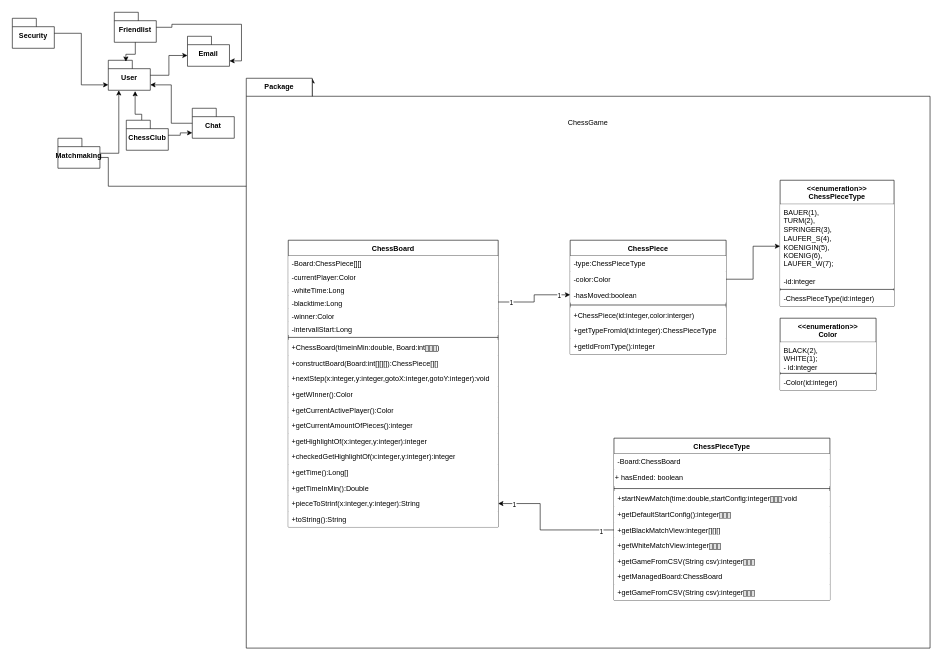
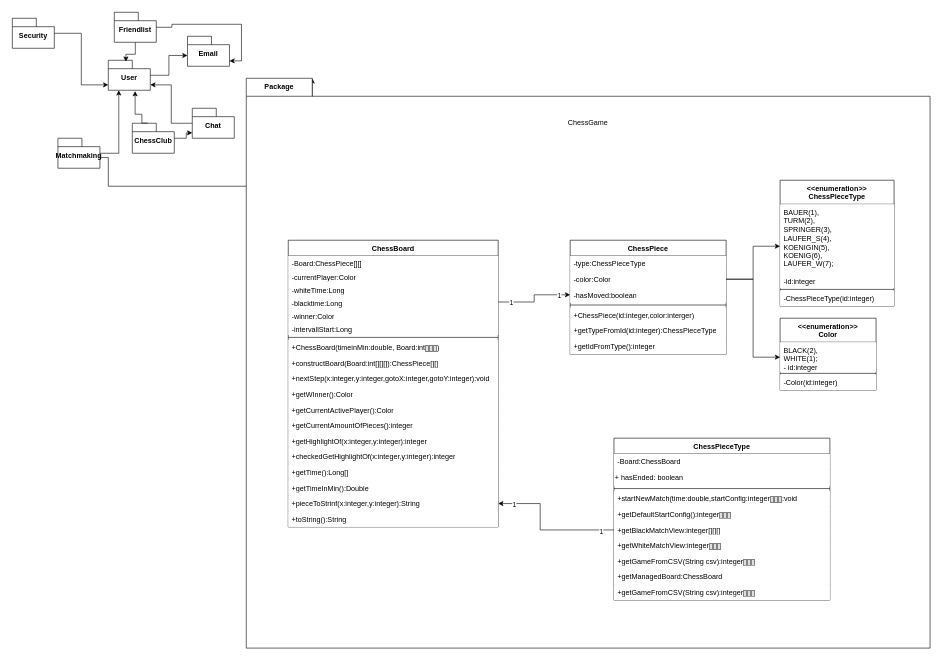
  <mxCell id="0" />
  <mxCell id="1" parent="0" />
  <mxCell id="2" value="Email" style="shape=folder;fontStyle=1;spacingTop=10;tabWidth=40;tabHeight=14;tabPosition=left;html=1;whiteSpace=wrap;strokeColor=#000000;" parent="1" vertex="1"><mxGeometry x="312" y="60" width="70" height="50" as="geometry" /></mxCell>
  <mxCell id="3" value="Security" style="shape=folder;fontStyle=1;spacingTop=10;tabWidth=40;tabHeight=14;tabPosition=left;html=1;whiteSpace=wrap;strokeColor=#000000;" parent="1" vertex="1"><mxGeometry x="20" y="30" width="70" height="50" as="geometry" /></mxCell>
  <mxCell id="4" value="Friendlist" style="shape=folder;fontStyle=1;spacingTop=10;tabWidth=40;tabHeight=14;tabPosition=left;html=1;whiteSpace=wrap;strokeColor=#000000;" parent="1" vertex="1"><mxGeometry x="190" y="20" width="70" height="50" as="geometry" /></mxCell>
  <mxCell id="5" value="Chat" style="shape=folder;fontStyle=1;spacingTop=10;tabWidth=40;tabHeight=14;tabPosition=left;html=1;whiteSpace=wrap;strokeColor=#000000;" parent="1" vertex="1"><mxGeometry x="320" y="180" width="70" height="50" as="geometry" /></mxCell>
  <mxCell id="6" value="Matchmaking" style="shape=folder;fontStyle=1;spacingTop=10;tabWidth=40;tabHeight=14;tabPosition=left;html=1;whiteSpace=wrap;strokeColor=#000000;" parent="1" vertex="1"><mxGeometry x="96" y="230" width="70" height="50" as="geometry" /></mxCell>
  <mxCell id="7" value="User" style="shape=folder;fontStyle=1;spacingTop=10;tabWidth=40;tabHeight=14;tabPosition=left;html=1;whiteSpace=wrap;strokeColor=#000000;" parent="1" vertex="1"><mxGeometry x="180" y="100" width="70" height="50" as="geometry" /></mxCell>
- <mxCell id="8" value="ChessClub" style="shape=folder;fontStyle=1;spacingTop=10;tabWidth=40;tabHeight=14;tabPosition=left;html=1;whiteSpace=wrap;strokeColor=#000000;" parent="1" vertex="1"><mxGeometry x="210" y="200" width="70" height="50" as="geometry" /></mxCell>
+ <mxCell id="8" value="ChessClub" style="shape=folder;fontStyle=1;spacingTop=10;tabWidth=40;tabHeight=14;tabPosition=left;html=1;whiteSpace=wrap;strokeColor=#000000;" parent="1" vertex="1"><mxGeometry x="220" y="205" width="70" height="50" as="geometry" /></mxCell>
  <mxCell id="9" style="edgeStyle=orthogonalEdgeStyle;rounded=0;orthogonalLoop=1;jettySize=auto;html=1;entryX=0;entryY=0;entryDx=0;entryDy=32;entryPerimeter=0;strokeColor=#000000;" parent="1" source="7" target="2" edge="1"><mxGeometry relative="1" as="geometry" /></mxCell>
  <mxCell id="10" style="edgeStyle=orthogonalEdgeStyle;rounded=0;orthogonalLoop=1;jettySize=auto;html=1;entryX=0.419;entryY=0.047;entryDx=0;entryDy=0;entryPerimeter=0;strokeColor=#000000;" parent="1" source="4" target="7" edge="1"><mxGeometry relative="1" as="geometry" /></mxCell>
  <mxCell id="11" style="edgeStyle=orthogonalEdgeStyle;rounded=0;orthogonalLoop=1;jettySize=auto;html=1;entryX=0;entryY=0;entryDx=70;entryDy=41;entryPerimeter=0;strokeColor=#000000;" parent="1" source="5" target="7" edge="1"><mxGeometry relative="1" as="geometry" /></mxCell>
  <mxCell id="12" style="edgeStyle=orthogonalEdgeStyle;rounded=0;orthogonalLoop=1;jettySize=auto;html=1;exitX=0;exitY=0;exitDx=70;exitDy=32;exitPerimeter=0;entryX=0;entryY=0;entryDx=110;entryDy=0;entryPerimeter=0;" parent="1" source="6" target="18" edge="1"><mxGeometry relative="1" as="geometry"><mxPoint x="480" y="371" as="targetPoint" /><Array as="points"><mxPoint x="180" y="262" /><mxPoint x="180" y="310" /></Array></mxGeometry></mxCell>
  <mxCell id="13" style="edgeStyle=orthogonalEdgeStyle;rounded=0;orthogonalLoop=1;jettySize=auto;html=1;strokeColor=#000000;entryX=0.639;entryY=1.028;entryDx=0;entryDy=0;entryPerimeter=0;exitX=0.367;exitY=-0.007;exitDx=0;exitDy=0;exitPerimeter=0;" parent="1" source="8" target="7" edge="1"><mxGeometry relative="1" as="geometry"><mxPoint x="311" y="190" as="targetPoint" /><Array as="points"><mxPoint x="236" y="190" /><mxPoint x="225" y="190" /></Array></mxGeometry></mxCell>
  <mxCell id="14" style="edgeStyle=orthogonalEdgeStyle;rounded=0;orthogonalLoop=1;jettySize=auto;html=1;entryX=0.25;entryY=1;entryDx=0;entryDy=0;entryPerimeter=0;strokeColor=#000000;" parent="1" source="6" target="7" edge="1"><mxGeometry relative="1" as="geometry" /></mxCell>
  <mxCell id="15" style="edgeStyle=orthogonalEdgeStyle;rounded=0;orthogonalLoop=1;jettySize=auto;html=1;entryX=0;entryY=0;entryDx=70;entryDy=41;entryPerimeter=0;strokeColor=#000000;" parent="1" source="4" target="2" edge="1"><mxGeometry relative="1" as="geometry" /></mxCell>
  <mxCell id="16" style="edgeStyle=orthogonalEdgeStyle;rounded=0;orthogonalLoop=1;jettySize=auto;html=1;entryX=0;entryY=0;entryDx=0;entryDy=41;entryPerimeter=0;strokeColor=#000000;" parent="1" source="3" target="7" edge="1"><mxGeometry relative="1" as="geometry" /></mxCell>
  <mxCell id="17" style="edgeStyle=orthogonalEdgeStyle;rounded=0;orthogonalLoop=1;jettySize=auto;html=1;entryX=0;entryY=0;entryDx=0;entryDy=41;entryPerimeter=0;strokeColor=#000000;" parent="1" source="8" target="5" edge="1"><mxGeometry relative="1" as="geometry" /></mxCell>
  <mxCell id="18" value="Package" style="shape=folder;fontStyle=1;tabWidth=110;tabHeight=30;tabPosition=left;html=1;boundedLbl=1;labelInHeader=1;container=1;collapsible=0;whiteSpace=wrap;" parent="1" vertex="1"><mxGeometry x="410" y="130" width="1140" height="950" as="geometry" /></mxCell>
  <mxCell id="19" value="ChessGame" style="html=1;strokeColor=none;resizeWidth=1;resizeHeight=1;fillColor=none;part=1;connectable=0;allowArrows=0;deletable=0;whiteSpace=wrap;" parent="18" vertex="1"><mxGeometry width="1140" height="89.865" relative="1" as="geometry"><mxPoint y="30" as="offset" /></mxGeometry></mxCell>
  <mxCell id="20" value="ChessPieceType" style="swimlane;fontStyle=1;align=center;verticalAlign=top;childLayout=stackLayout;horizontal=1;startSize=26;horizontalStack=0;resizeParent=1;resizeParentMax=0;resizeLast=0;collapsible=1;marginBottom=0;whiteSpace=wrap;html=1;fillColor=#FFFFFF;" parent="18" vertex="1"><mxGeometry x="613" y="600" width="360" height="270" as="geometry" /></mxCell>
  <mxCell id="21" value="-Board:ChessBoard" style="text;strokeColor=none;fillColor=#FFFFFF;align=left;verticalAlign=top;spacingLeft=4;spacingRight=4;overflow=hidden;rotatable=0;points=[[0,0.5],[1,0.5]];portConstraint=eastwest;whiteSpace=wrap;html=1;" parent="20" vertex="1"><mxGeometry y="26" width="360" height="26" as="geometry" /></mxCell>
  <mxCell id="22" value="+ hasEnded: boolean" style="text;whiteSpace=wrap;html=1;fillColor=#FFFFFF;" parent="20" vertex="1"><mxGeometry y="52" width="360" height="28" as="geometry" /></mxCell>
  <mxCell id="23" value="" style="line;strokeWidth=1;fillColor=#FFFFFF;align=left;verticalAlign=middle;spacingTop=-1;spacingLeft=3;spacingRight=3;rotatable=0;labelPosition=right;points=[];portConstraint=eastwest;strokeColor=inherit;" parent="20" vertex="1"><mxGeometry y="80" width="360" height="8" as="geometry" /></mxCell>
  <mxCell id="24" value="+startNewMatch(time:double,startConfig:integer[][][]:void" style="text;strokeColor=none;fillColor=#FFFFFF;align=left;verticalAlign=top;spacingLeft=4;spacingRight=4;overflow=hidden;rotatable=0;points=[[0,0.5],[1,0.5]];portConstraint=eastwest;whiteSpace=wrap;html=1;" parent="20" vertex="1"><mxGeometry y="88" width="360" height="26" as="geometry" /></mxCell>
  <mxCell id="25" value="+getDefaultStartConfig():integer[][][]" style="text;strokeColor=none;fillColor=#FFFFFF;align=left;verticalAlign=top;spacingLeft=4;spacingRight=4;overflow=hidden;rotatable=0;points=[[0,0.5],[1,0.5]];portConstraint=eastwest;whiteSpace=wrap;html=1;" parent="20" vertex="1"><mxGeometry y="114" width="360" height="26" as="geometry" /></mxCell>
  <mxCell id="26" value="+getBlackMatchView:integer[][][]" style="text;strokeColor=none;fillColor=#FFFFFF;align=left;verticalAlign=top;spacingLeft=4;spacingRight=4;overflow=hidden;rotatable=0;points=[[0,0.5],[1,0.5]];portConstraint=eastwest;whiteSpace=wrap;html=1;" parent="20" vertex="1"><mxGeometry y="140" width="360" height="26" as="geometry" /></mxCell>
  <mxCell id="27" value="+getWhiteMatchView:integer[][][]" style="text;strokeColor=none;fillColor=#FFFFFF;align=left;verticalAlign=top;spacingLeft=4;spacingRight=4;overflow=hidden;rotatable=0;points=[[0,0.5],[1,0.5]];portConstraint=eastwest;whiteSpace=wrap;html=1;" parent="20" vertex="1"><mxGeometry y="166" width="360" height="26" as="geometry" /></mxCell>
  <mxCell id="28" value="+getGameFromCSV(String csv):integer[][][]" style="text;strokeColor=none;fillColor=#FFFFFF;align=left;verticalAlign=top;spacingLeft=4;spacingRight=4;overflow=hidden;rotatable=0;points=[[0,0.5],[1,0.5]];portConstraint=eastwest;whiteSpace=wrap;html=1;" parent="20" vertex="1"><mxGeometry y="192" width="360" height="26" as="geometry" /></mxCell>
  <mxCell id="29" value="+getManagedBoard:ChessBoard" style="text;strokeColor=none;fillColor=#FFFFFF;align=left;verticalAlign=top;spacingLeft=4;spacingRight=4;overflow=hidden;rotatable=0;points=[[0,0.5],[1,0.5]];portConstraint=eastwest;whiteSpace=wrap;html=1;" parent="20" vertex="1"><mxGeometry y="218" width="360" height="26" as="geometry" /></mxCell>
  <mxCell id="30" value="+getGameFromCSV(String csv):integer[][][]" style="text;strokeColor=none;fillColor=#FFFFFF;align=left;verticalAlign=top;spacingLeft=4;spacingRight=4;overflow=hidden;rotatable=0;points=[[0,0.5],[1,0.5]];portConstraint=eastwest;whiteSpace=wrap;html=1;" parent="20" vertex="1"><mxGeometry y="244" width="360" height="26" as="geometry" /></mxCell>
  <mxCell id="31" value="ChessBoard" style="swimlane;fontStyle=1;align=center;verticalAlign=top;childLayout=stackLayout;horizontal=1;startSize=26;horizontalStack=0;resizeParent=1;resizeParentMax=0;resizeLast=0;collapsible=1;marginBottom=0;whiteSpace=wrap;html=1;fillColor=#FFFFFF;" parent="18" vertex="1"><mxGeometry x="70" y="270" width="350" height="478" as="geometry" /></mxCell>
  <mxCell id="32" value="-Board:ChessPiece[][]" style="text;strokeColor=none;fillColor=#FFFFFF;align=left;verticalAlign=top;spacingLeft=4;spacingRight=4;overflow=hidden;rotatable=0;points=[[0,0.5],[1,0.5]];portConstraint=eastwest;whiteSpace=wrap;html=1;" parent="31" vertex="1"><mxGeometry y="26" width="350" height="22" as="geometry" /></mxCell>
  <mxCell id="33" value="-currentPlayer:Color" style="text;strokeColor=none;fillColor=#FFFFFF;align=left;verticalAlign=top;spacingLeft=4;spacingRight=4;overflow=hidden;rotatable=0;points=[[0,0.5],[1,0.5]];portConstraint=eastwest;whiteSpace=wrap;html=1;" parent="31" vertex="1"><mxGeometry y="48" width="350" height="22" as="geometry" /></mxCell>
  <mxCell id="34" value="-whiteTime:Long" style="text;strokeColor=none;fillColor=#FFFFFF;align=left;verticalAlign=top;spacingLeft=4;spacingRight=4;overflow=hidden;rotatable=0;points=[[0,0.5],[1,0.5]];portConstraint=eastwest;whiteSpace=wrap;html=1;" parent="31" vertex="1"><mxGeometry y="70" width="350" height="22" as="geometry" /></mxCell>
  <mxCell id="35" value="-blacktime:Long" style="text;strokeColor=none;fillColor=#FFFFFF;align=left;verticalAlign=top;spacingLeft=4;spacingRight=4;overflow=hidden;rotatable=0;points=[[0,0.5],[1,0.5]];portConstraint=eastwest;whiteSpace=wrap;html=1;" parent="31" vertex="1"><mxGeometry y="92" width="350" height="22" as="geometry" /></mxCell>
  <mxCell id="36" value="-winner:Color" style="text;strokeColor=none;fillColor=#FFFFFF;align=left;verticalAlign=top;spacingLeft=4;spacingRight=4;overflow=hidden;rotatable=0;points=[[0,0.5],[1,0.5]];portConstraint=eastwest;whiteSpace=wrap;html=1;" parent="31" vertex="1"><mxGeometry y="114" width="350" height="22" as="geometry" /></mxCell>
  <mxCell id="37" value="-intervallStart:Long" style="text;strokeColor=none;fillColor=#FFFFFF;align=left;verticalAlign=top;spacingLeft=4;spacingRight=4;overflow=hidden;rotatable=0;points=[[0,0.5],[1,0.5]];portConstraint=eastwest;whiteSpace=wrap;html=1;" parent="31" vertex="1"><mxGeometry y="136" width="350" height="22" as="geometry" /></mxCell>
  <mxCell id="38" value="" style="line;strokeWidth=1;fillColor=#FFFFFF;align=left;verticalAlign=middle;spacingTop=-1;spacingLeft=3;spacingRight=3;rotatable=0;labelPosition=right;points=[];portConstraint=eastwest;strokeColor=inherit;" parent="31" vertex="1"><mxGeometry y="158" width="350" height="8" as="geometry" /></mxCell>
  <mxCell id="39" value="+ChessBoard(timeinMin:double, Board:int[][][])" style="text;strokeColor=none;fillColor=#FFFFFF;align=left;verticalAlign=top;spacingLeft=4;spacingRight=4;overflow=hidden;rotatable=0;points=[[0,0.5],[1,0.5]];portConstraint=eastwest;whiteSpace=wrap;html=1;" parent="31" vertex="1"><mxGeometry y="166" width="350" height="26" as="geometry" /></mxCell>
  <mxCell id="40" value="+constructBoard(Board:int[][][]):ChessPiece[][]" style="text;strokeColor=none;fillColor=#FFFFFF;align=left;verticalAlign=top;spacingLeft=4;spacingRight=4;overflow=hidden;rotatable=0;points=[[0,0.5],[1,0.5]];portConstraint=eastwest;whiteSpace=wrap;html=1;" parent="31" vertex="1"><mxGeometry y="192" width="350" height="26" as="geometry" /></mxCell>
  <mxCell id="41" value="+nextStep(x:integer,y:integer,gotoX:integer,gotoY:integer):void" style="text;strokeColor=none;fillColor=#FFFFFF;align=left;verticalAlign=top;spacingLeft=4;spacingRight=4;overflow=hidden;rotatable=0;points=[[0,0.5],[1,0.5]];portConstraint=eastwest;whiteSpace=wrap;html=1;" parent="31" vertex="1"><mxGeometry y="218" width="350" height="26" as="geometry" /></mxCell>
  <mxCell id="42" value="+getWInner():Color" style="text;strokeColor=none;fillColor=#FFFFFF;align=left;verticalAlign=top;spacingLeft=4;spacingRight=4;overflow=hidden;rotatable=0;points=[[0,0.5],[1,0.5]];portConstraint=eastwest;whiteSpace=wrap;html=1;" parent="31" vertex="1"><mxGeometry y="244" width="350" height="26" as="geometry" /></mxCell>
  <mxCell id="43" value="+getCurrentActivePlayer():Color" style="text;strokeColor=none;fillColor=#FFFFFF;align=left;verticalAlign=top;spacingLeft=4;spacingRight=4;overflow=hidden;rotatable=0;points=[[0,0.5],[1,0.5]];portConstraint=eastwest;whiteSpace=wrap;html=1;" parent="31" vertex="1"><mxGeometry y="270" width="350" height="26" as="geometry" /></mxCell>
  <mxCell id="44" value="+getCurrentAmountOfPieces():integer" style="text;strokeColor=none;fillColor=#FFFFFF;align=left;verticalAlign=top;spacingLeft=4;spacingRight=4;overflow=hidden;rotatable=0;points=[[0,0.5],[1,0.5]];portConstraint=eastwest;whiteSpace=wrap;html=1;" parent="31" vertex="1"><mxGeometry y="296" width="350" height="26" as="geometry" /></mxCell>
  <mxCell id="45" value="+getHighlightOf(x:integer,y:integer):integer" style="text;strokeColor=none;fillColor=#FFFFFF;align=left;verticalAlign=top;spacingLeft=4;spacingRight=4;overflow=hidden;rotatable=0;points=[[0,0.5],[1,0.5]];portConstraint=eastwest;whiteSpace=wrap;html=1;" parent="31" vertex="1"><mxGeometry y="322" width="350" height="26" as="geometry" /></mxCell>
  <mxCell id="46" value="+checkedGetHighlightOf(x:integer,y:integer):integer" style="text;strokeColor=none;fillColor=#FFFFFF;align=left;verticalAlign=top;spacingLeft=4;spacingRight=4;overflow=hidden;rotatable=0;points=[[0,0.5],[1,0.5]];portConstraint=eastwest;whiteSpace=wrap;html=1;" parent="31" vertex="1"><mxGeometry y="348" width="350" height="26" as="geometry" /></mxCell>
  <mxCell id="47" value="+getTime():Long[]" style="text;strokeColor=none;fillColor=#FFFFFF;align=left;verticalAlign=top;spacingLeft=4;spacingRight=4;overflow=hidden;rotatable=0;points=[[0,0.5],[1,0.5]];portConstraint=eastwest;whiteSpace=wrap;html=1;" parent="31" vertex="1"><mxGeometry y="374" width="350" height="26" as="geometry" /></mxCell>
  <mxCell id="48" value="+getTimeInMin():Double" style="text;strokeColor=none;fillColor=#FFFFFF;align=left;verticalAlign=top;spacingLeft=4;spacingRight=4;overflow=hidden;rotatable=0;points=[[0,0.5],[1,0.5]];portConstraint=eastwest;whiteSpace=wrap;html=1;" parent="31" vertex="1"><mxGeometry y="400" width="350" height="26" as="geometry" /></mxCell>
  <mxCell id="49" value="+pieceToStrinf(x:integer,y:integer):String" style="text;strokeColor=none;fillColor=#FFFFFF;align=left;verticalAlign=top;spacingLeft=4;spacingRight=4;overflow=hidden;rotatable=0;points=[[0,0.5],[1,0.5]];portConstraint=eastwest;whiteSpace=wrap;html=1;" parent="31" vertex="1"><mxGeometry y="426" width="350" height="26" as="geometry" /></mxCell>
  <mxCell id="50" value="+toString():String" style="text;strokeColor=none;fillColor=#FFFFFF;align=left;verticalAlign=top;spacingLeft=4;spacingRight=4;overflow=hidden;rotatable=0;points=[[0,0.5],[1,0.5]];portConstraint=eastwest;whiteSpace=wrap;html=1;" parent="31" vertex="1"><mxGeometry y="452" width="350" height="26" as="geometry" /></mxCell>
  <mxCell id="51" style="edgeStyle=orthogonalEdgeStyle;rounded=0;orthogonalLoop=1;jettySize=auto;html=1;entryX=1;entryY=0.5;entryDx=0;entryDy=0;exitX=0;exitY=0.5;exitDx=0;exitDy=0;fillColor=#FFFFFF;" parent="18" source="26" target="49" edge="1"><mxGeometry relative="1" as="geometry"><mxPoint x="220" y="830" as="targetPoint" /><Array as="points"><mxPoint x="490" y="753" /><mxPoint x="490" y="709" /></Array></mxGeometry></mxCell>
  <mxCell id="52" value="1" style="edgeLabel;html=1;align=center;verticalAlign=middle;resizable=0;points=[];fillColor=#FFFFFF;" parent="51" vertex="1" connectable="0"><mxGeometry x="-0.804" y="2" relative="1" as="geometry"><mxPoint x="1" as="offset" /></mxGeometry></mxCell>
  <mxCell id="53" value="1" style="edgeLabel;html=1;align=center;verticalAlign=middle;resizable=0;points=[];fillColor=#FFFFFF;" parent="51" vertex="1" connectable="0"><mxGeometry x="0.784" y="1" relative="1" as="geometry"><mxPoint y="1" as="offset" /></mxGeometry></mxCell>
  <mxCell id="54" value="ChessPiece" style="swimlane;fontStyle=1;align=center;verticalAlign=top;childLayout=stackLayout;horizontal=1;startSize=26;horizontalStack=0;resizeParent=1;resizeParentMax=0;resizeLast=0;collapsible=1;marginBottom=0;whiteSpace=wrap;html=1;fillColor=#FFFFFF;" parent="18" vertex="1"><mxGeometry x="540" y="270" width="260" height="190" as="geometry" /></mxCell>
  <mxCell id="55" value="-type:ChessPieceType" style="text;strokeColor=none;fillColor=#FFFFFF;align=left;verticalAlign=top;spacingLeft=4;spacingRight=4;overflow=hidden;rotatable=0;points=[[0,0.5],[1,0.5]];portConstraint=eastwest;whiteSpace=wrap;html=1;" parent="54" vertex="1"><mxGeometry y="26" width="260" height="26" as="geometry" /></mxCell>
  <mxCell id="56" value="-color:Color" style="text;strokeColor=none;fillColor=#FFFFFF;align=left;verticalAlign=top;spacingLeft=4;spacingRight=4;overflow=hidden;rotatable=0;points=[[0,0.5],[1,0.5]];portConstraint=eastwest;whiteSpace=wrap;html=1;" parent="54" vertex="1"><mxGeometry y="52" width="260" height="26" as="geometry" /></mxCell>
  <mxCell id="57" value="-hasMoved:boolean" style="text;strokeColor=none;fillColor=#FFFFFF;align=left;verticalAlign=top;spacingLeft=4;spacingRight=4;overflow=hidden;rotatable=0;points=[[0,0.5],[1,0.5]];portConstraint=eastwest;whiteSpace=wrap;html=1;" parent="54" vertex="1"><mxGeometry y="78" width="260" height="26" as="geometry" /></mxCell>
  <mxCell id="58" value="" style="line;strokeWidth=1;fillColor=#FFFFFF;align=left;verticalAlign=middle;spacingTop=-1;spacingLeft=3;spacingRight=3;rotatable=0;labelPosition=right;points=[];portConstraint=eastwest;strokeColor=inherit;" parent="54" vertex="1"><mxGeometry y="104" width="260" height="8" as="geometry" /></mxCell>
  <mxCell id="59" value="+ChessPiece(id:integer,color:interger)" style="text;strokeColor=none;fillColor=#FFFFFF;align=left;verticalAlign=top;spacingLeft=4;spacingRight=4;overflow=hidden;rotatable=0;points=[[0,0.5],[1,0.5]];portConstraint=eastwest;whiteSpace=wrap;html=1;" parent="54" vertex="1"><mxGeometry y="112" width="260" height="26" as="geometry" /></mxCell>
  <mxCell id="60" value="+getTypeFromId(id:integer):ChessPieceType" style="text;strokeColor=none;fillColor=#FFFFFF;align=left;verticalAlign=top;spacingLeft=4;spacingRight=4;overflow=hidden;rotatable=0;points=[[0,0.5],[1,0.5]];portConstraint=eastwest;whiteSpace=wrap;html=1;" parent="54" vertex="1"><mxGeometry y="138" width="260" height="26" as="geometry" /></mxCell>
  <mxCell id="61" value="+getIdFromType():integer" style="text;strokeColor=none;fillColor=#FFFFFF;align=left;verticalAlign=top;spacingLeft=4;spacingRight=4;overflow=hidden;rotatable=0;points=[[0,0.5],[1,0.5]];portConstraint=eastwest;whiteSpace=wrap;html=1;" parent="54" vertex="1"><mxGeometry y="164" width="260" height="26" as="geometry" /></mxCell>
  <mxCell id="62" value="&amp;lt;&amp;lt;enumeration&amp;gt;&amp;gt;&lt;br&gt;ChessPieceType" style="swimlane;fontStyle=1;align=center;verticalAlign=top;childLayout=stackLayout;horizontal=1;startSize=40;horizontalStack=0;resizeParent=1;resizeParentMax=0;resizeLast=0;collapsible=1;marginBottom=0;whiteSpace=wrap;html=1;fillColor=#FFFFFF;" parent="18" vertex="1"><mxGeometry x="890" y="170" width="190" height="210" as="geometry" /></mxCell>
  <mxCell id="63" value="BAUER(1),&lt;br&gt;TURM(2),&lt;br&gt;SPRINGER(3),&lt;br&gt;LAUFER_S(4),&lt;br&gt;KOENIGIN(5),&lt;br&gt;KOENIG(6),&lt;br&gt;LAUFER_W(7);&lt;br&gt;&lt;br&gt;-id:integer" style="text;strokeColor=none;fillColor=#FFFFFF;align=left;verticalAlign=top;spacingLeft=4;spacingRight=4;overflow=hidden;rotatable=0;points=[[0,0.5],[1,0.5]];portConstraint=eastwest;whiteSpace=wrap;html=1;" parent="62" vertex="1"><mxGeometry y="40" width="190" height="140" as="geometry" /></mxCell>
  <mxCell id="64" value="" style="line;strokeWidth=1;fillColor=#FFFFFF;align=left;verticalAlign=middle;spacingTop=-1;spacingLeft=3;spacingRight=3;rotatable=0;labelPosition=right;points=[];portConstraint=eastwest;strokeColor=inherit;" parent="62" vertex="1"><mxGeometry y="180" width="190" height="4" as="geometry" /></mxCell>
  <mxCell id="65" value="-ChessPieceType(id:integer)" style="text;strokeColor=none;fillColor=#FFFFFF;align=left;verticalAlign=top;spacingLeft=4;spacingRight=4;overflow=hidden;rotatable=0;points=[[0,0.5],[1,0.5]];portConstraint=eastwest;whiteSpace=wrap;html=1;" parent="62" vertex="1"><mxGeometry y="184" width="190" height="26" as="geometry" /></mxCell>
  <mxCell id="66" value="&amp;lt;&amp;lt;enumeration&amp;gt;&amp;gt;&lt;br&gt;Color" style="swimlane;fontStyle=1;align=center;verticalAlign=top;childLayout=stackLayout;horizontal=1;startSize=40;horizontalStack=0;resizeParent=1;resizeParentMax=0;resizeLast=0;collapsible=1;marginBottom=0;whiteSpace=wrap;html=1;fillColor=#FFFFFF;" parent="18" vertex="1"><mxGeometry x="890" y="400" width="160" height="120" as="geometry" /></mxCell>
  <mxCell id="67" value="BLACK(2),&lt;br&gt;WHITE(1);&lt;br&gt;- id:integer" style="text;strokeColor=none;fillColor=#FFFFFF;align=left;verticalAlign=top;spacingLeft=4;spacingRight=4;overflow=hidden;rotatable=0;points=[[0,0.5],[1,0.5]];portConstraint=eastwest;whiteSpace=wrap;html=1;" parent="66" vertex="1"><mxGeometry y="40" width="160" height="50" as="geometry" /></mxCell>
  <mxCell id="68" value="" style="line;strokeWidth=1;fillColor=#FFFFFF;align=left;verticalAlign=middle;spacingTop=-1;spacingLeft=3;spacingRight=3;rotatable=0;labelPosition=right;points=[];portConstraint=eastwest;strokeColor=inherit;" parent="66" vertex="1"><mxGeometry y="90" width="160" height="4" as="geometry" /></mxCell>
  <mxCell id="69" value="-Color(id:integer)" style="text;strokeColor=none;fillColor=#FFFFFF;align=left;verticalAlign=top;spacingLeft=4;spacingRight=4;overflow=hidden;rotatable=0;points=[[0,0.5],[1,0.5]];portConstraint=eastwest;whiteSpace=wrap;html=1;" parent="66" vertex="1"><mxGeometry y="94" width="160" height="26" as="geometry" /></mxCell>
  <mxCell id="70" style="edgeStyle=orthogonalEdgeStyle;rounded=0;orthogonalLoop=1;jettySize=auto;html=1;entryX=0;entryY=0.5;entryDx=0;entryDy=0;fillColor=#FFFFFF;" parent="18" source="35" target="57" edge="1"><mxGeometry relative="1" as="geometry" /></mxCell>
  <mxCell id="71" value="1" style="edgeLabel;html=1;align=center;verticalAlign=middle;resizable=0;points=[];fillColor=#FFFFFF;" parent="70" vertex="1" connectable="0"><mxGeometry x="-0.683" relative="1" as="geometry"><mxPoint as="offset" /></mxGeometry></mxCell>
  <mxCell id="72" value="1" style="edgeLabel;html=1;align=center;verticalAlign=middle;resizable=0;points=[];fillColor=#FFFFFF;" parent="70" vertex="1" connectable="0"><mxGeometry x="0.711" relative="1" as="geometry"><mxPoint as="offset" /></mxGeometry></mxCell>
  <mxCell id="73" style="edgeStyle=orthogonalEdgeStyle;rounded=0;orthogonalLoop=1;jettySize=auto;html=1;entryX=0;entryY=0.5;entryDx=0;entryDy=0;fillColor=#FFFFFF;" parent="18" source="56" target="63" edge="1"><mxGeometry relative="1" as="geometry" /></mxCell>
+ <mxCell id="74" style="edgeStyle=orthogonalEdgeStyle;rounded=0;orthogonalLoop=1;jettySize=auto;html=1;entryX=0;entryY=0.5;entryDx=0;entryDy=0;fillColor=#FFFFFF;" parent="18" source="56" target="67" edge="1"><mxGeometry relative="1" as="geometry" /></mxCell>
